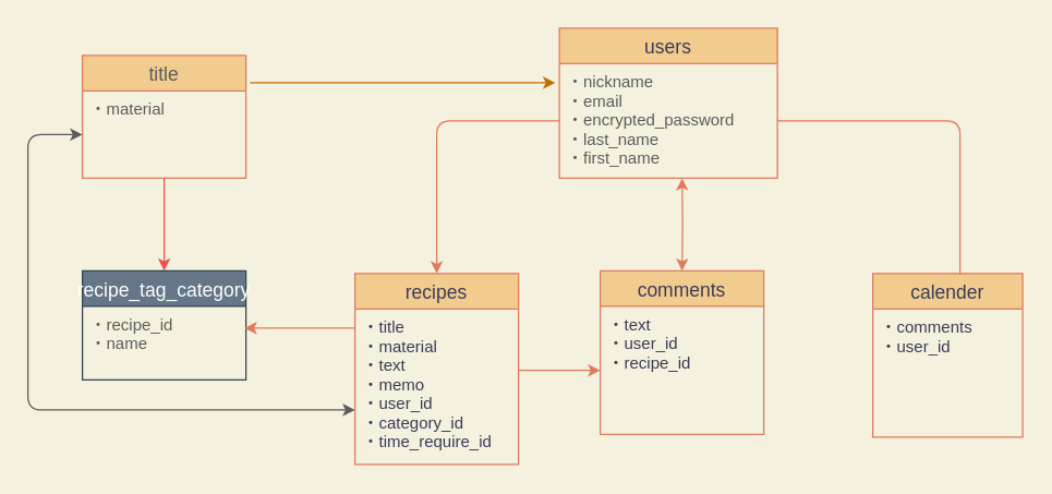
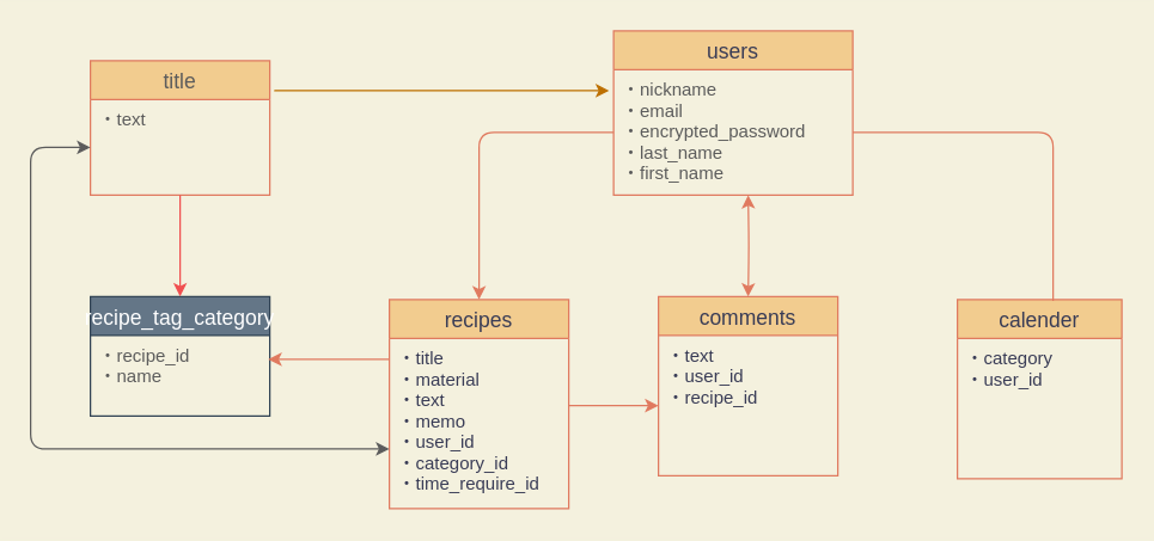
  <mxCell id="0" />
  <mxCell id="1" parent="0" />
  <mxCell id="2" value="comments" style="swimlane;fontStyle=0;childLayout=stackLayout;horizontal=1;startSize=26;horizontalStack=0;resizeParent=1;resizeParentMax=0;resizeLast=0;collapsible=1;marginBottom=0;align=center;fontSize=14;fillColor=#F2CC8F;strokeColor=#E07A5F;fontColor=#393C56;" parent="1" vertex="1"><mxGeometry x="440" y="198" width="120" height="120" as="geometry" /></mxCell>
  <mxCell id="3" value="・text&#10;・user_id&#10;・recipe_id" style="text;strokeColor=none;fillColor=none;spacingLeft=4;spacingRight=4;overflow=hidden;rotatable=0;points=[[0,0.5],[1,0.5]];portConstraint=eastwest;fontSize=12;fontColor=#393C56;" parent="2" vertex="1"><mxGeometry y="26" width="120" height="94" as="geometry" /></mxCell>
  <mxCell id="4" value="calender" style="swimlane;fontStyle=0;childLayout=stackLayout;horizontal=1;startSize=26;horizontalStack=0;resizeParent=1;resizeParentMax=0;resizeLast=0;collapsible=1;marginBottom=0;align=center;fontSize=14;fillColor=#F2CC8F;strokeColor=#E07A5F;fontColor=#393C56;" parent="1" vertex="1"><mxGeometry x="640" y="200" width="110" height="120" as="geometry" /></mxCell>
- <mxCell id="5" value="・comments&#10;・user_id" style="text;strokeColor=none;fillColor=none;spacingLeft=4;spacingRight=4;overflow=hidden;rotatable=0;points=[[0,0.5],[1,0.5]];portConstraint=eastwest;fontSize=12;fontColor=#393C56;" parent="4" vertex="1"><mxGeometry y="26" width="110" height="94" as="geometry" /></mxCell>
+ <mxCell id="5" value="・category&#10;・user_id" style="text;strokeColor=none;fillColor=none;spacingLeft=4;spacingRight=4;overflow=hidden;rotatable=0;points=[[0,0.5],[1,0.5]];portConstraint=eastwest;fontSize=12;fontColor=#393C56;" parent="4" vertex="1"><mxGeometry y="26" width="110" height="94" as="geometry" /></mxCell>
  <mxCell id="6" value="recipes" style="swimlane;fontStyle=0;childLayout=stackLayout;horizontal=1;startSize=26;horizontalStack=0;resizeParent=1;resizeParentMax=0;resizeLast=0;collapsible=1;marginBottom=0;align=center;fontSize=14;fillColor=#F2CC8F;strokeColor=#E07A5F;fontColor=#393C56;" parent="1" vertex="1"><mxGeometry x="260" y="200" width="120" height="140" as="geometry" /></mxCell>
  <mxCell id="7" value="・title&#10;・material&#10;・text&#10;・memo&#10;・user_id&#10;・category_id&#10;・time_require_id&#10;" style="text;strokeColor=none;fillColor=none;spacingLeft=4;spacingRight=4;overflow=hidden;rotatable=0;points=[[0,0.5],[1,0.5]];portConstraint=eastwest;fontSize=12;fontColor=#393C56;" parent="6" vertex="1"><mxGeometry y="26" width="120" height="114" as="geometry" /></mxCell>
  <mxCell id="8" value="users" style="swimlane;fontStyle=0;childLayout=stackLayout;horizontal=1;startSize=26;horizontalStack=0;resizeParent=1;resizeParentMax=0;resizeLast=0;collapsible=1;marginBottom=0;align=center;fontSize=14;rounded=0;sketch=0;fontColor=#393C56;strokeColor=#E07A5F;fillColor=#F2CC8F;" parent="1" vertex="1"><mxGeometry x="410" y="20" width="160" height="110" as="geometry" /></mxCell>
  <mxCell id="9" value="・nickname&#10;・email&#10;・encrypted_password&#10;・last_name&#10;・first_name" style="text;strokeColor=none;fillColor=none;spacingLeft=4;spacingRight=4;overflow=hidden;rotatable=0;points=[[0,0.5],[1,0.5]];portConstraint=eastwest;fontSize=12;fontColor=#5C5C5C;" parent="8" vertex="1"><mxGeometry y="26" width="160" height="84" as="geometry" /></mxCell>
  <mxCell id="10" style="edgeStyle=orthogonalEdgeStyle;curved=0;rounded=1;sketch=0;orthogonalLoop=1;jettySize=auto;html=1;exitX=1;exitY=0.5;exitDx=0;exitDy=0;entryX=0.582;entryY=0.008;entryDx=0;entryDy=0;entryPerimeter=0;fontColor=#5C5C5C;strokeColor=#E07A5F;fillColor=#F2CC8F;endArrow=none;endFill=0;" parent="1" source="9" target="4" edge="1"><mxGeometry relative="1" as="geometry" /></mxCell>
  <mxCell id="11" style="edgeStyle=orthogonalEdgeStyle;curved=0;rounded=1;sketch=0;orthogonalLoop=1;jettySize=auto;html=1;entryX=0.5;entryY=0;entryDx=0;entryDy=0;fontColor=#5C5C5C;endArrow=classic;endFill=1;strokeColor=#E07A5F;fillColor=#F2CC8F;startArrow=classic;startFill=1;" parent="1" target="2" edge="1"><mxGeometry relative="1" as="geometry"><mxPoint x="500" y="130" as="sourcePoint" /></mxGeometry></mxCell>
  <mxCell id="12" style="edgeStyle=orthogonalEdgeStyle;curved=0;rounded=1;sketch=0;orthogonalLoop=1;jettySize=auto;html=1;exitX=0;exitY=0.5;exitDx=0;exitDy=0;entryX=0.5;entryY=0;entryDx=0;entryDy=0;fontColor=#5C5C5C;startArrow=none;startFill=0;endArrow=classic;endFill=1;strokeColor=#E07A5F;fillColor=#F2CC8F;" parent="1" source="9" target="6" edge="1"><mxGeometry relative="1" as="geometry" /></mxCell>
  <mxCell id="13" value="title" style="swimlane;fontStyle=0;childLayout=stackLayout;horizontal=1;startSize=26;horizontalStack=0;resizeParent=1;resizeParentMax=0;resizeLast=0;collapsible=1;marginBottom=0;align=center;fontSize=14;rounded=0;sketch=0;fontColor=#5C5C5C;strokeColor=#E07A5F;fillColor=#F2CC8F;" parent="1" vertex="1"><mxGeometry x="60" y="40" width="120" height="90" as="geometry" /></mxCell>
- <mxCell id="14" value="・material" style="text;strokeColor=none;fillColor=none;spacingLeft=4;spacingRight=4;overflow=hidden;rotatable=0;points=[[0,0.5],[1,0.5]];portConstraint=eastwest;fontSize=12;fontColor=#5C5C5C;" parent="13" vertex="1"><mxGeometry y="26" width="120" height="64" as="geometry" /></mxCell>
+ <mxCell id="14" value="・text" style="text;strokeColor=none;fillColor=none;spacingLeft=4;spacingRight=4;overflow=hidden;rotatable=0;points=[[0,0.5],[1,0.5]];portConstraint=eastwest;fontSize=12;fontColor=#5C5C5C;" parent="13" vertex="1"><mxGeometry y="26" width="120" height="64" as="geometry" /></mxCell>
  <mxCell id="15" value="recipe_tag_category" style="swimlane;fontStyle=0;childLayout=stackLayout;horizontal=1;startSize=26;horizontalStack=0;resizeParent=1;resizeParentMax=0;resizeLast=0;collapsible=1;marginBottom=0;align=center;fontSize=14;rounded=0;sketch=0;fontColor=#ffffff;strokeColor=#314354;fillColor=#647687;" parent="1" vertex="1"><mxGeometry x="60" y="198" width="120" height="80" as="geometry" /></mxCell>
  <mxCell id="16" value="・recipe_id&#10;・name" style="text;strokeColor=none;fillColor=none;spacingLeft=4;spacingRight=4;overflow=hidden;rotatable=0;points=[[0,0.5],[1,0.5]];portConstraint=eastwest;fontSize=12;fontColor=#5C5C5C;" parent="15" vertex="1"><mxGeometry y="26" width="120" height="54" as="geometry" /></mxCell>
  <mxCell id="17" style="edgeStyle=orthogonalEdgeStyle;curved=0;rounded=1;sketch=0;orthogonalLoop=1;jettySize=auto;html=1;fontColor=#5C5C5C;startArrow=none;startFill=0;endArrow=classic;endFill=1;strokeColor=#E07A5F;fillColor=#F2CC8F;entryX=0;entryY=0.5;entryDx=0;entryDy=0;" parent="1" target="3" edge="1"><mxGeometry relative="1" as="geometry"><mxPoint x="430" y="273" as="targetPoint" /><mxPoint x="380" y="271" as="sourcePoint" /><Array as="points"><mxPoint x="380" y="271" /></Array></mxGeometry></mxCell>
  <mxCell id="18" style="edgeStyle=orthogonalEdgeStyle;curved=0;rounded=1;sketch=0;orthogonalLoop=1;jettySize=auto;html=1;fontColor=#5C5C5C;startArrow=none;startFill=0;endArrow=classic;endFill=1;strokeColor=#E07A5F;fillColor=#F2CC8F;" parent="1" edge="1"><mxGeometry relative="1" as="geometry"><mxPoint x="260" y="240" as="sourcePoint" /><mxPoint x="179" y="240" as="targetPoint" /><Array as="points"><mxPoint x="260" y="240" /><mxPoint x="179" y="240" /></Array></mxGeometry></mxCell>
  <mxCell id="19" style="edgeStyle=orthogonalEdgeStyle;curved=0;rounded=1;sketch=0;orthogonalLoop=1;jettySize=auto;html=1;entryX=0;entryY=0.5;entryDx=0;entryDy=0;fontColor=#5C5C5C;startArrow=classic;startFill=1;endArrow=classic;endFill=1;fillColor=#F2CC8F;strokeColor=#5C5C5C;" parent="1" target="14" edge="1"><mxGeometry relative="1" as="geometry"><mxPoint x="260" y="300" as="sourcePoint" /><Array as="points"><mxPoint x="260" y="300" /><mxPoint x="20" y="300" /><mxPoint x="20" y="98" /></Array></mxGeometry></mxCell>
  <mxCell id="20" style="edgeStyle=orthogonalEdgeStyle;curved=0;rounded=1;sketch=0;orthogonalLoop=1;jettySize=auto;html=1;fontColor=#5C5C5C;startArrow=none;startFill=0;endArrow=classic;endFill=1;strokeColor=#BD7000;fillColor=#f0a30a;" parent="1" edge="1"><mxGeometry relative="1" as="geometry"><mxPoint x="190" y="60" as="sourcePoint" /><mxPoint x="407" y="60" as="targetPoint" /><Array as="points"><mxPoint x="180" y="60" /></Array></mxGeometry></mxCell>
  <mxCell id="21" style="edgeStyle=orthogonalEdgeStyle;rounded=1;orthogonalLoop=1;jettySize=auto;html=1;strokeColor=#F04F4F;" edge="1" parent="1"><mxGeometry relative="1" as="geometry"><mxPoint x="120" y="198" as="targetPoint" /><mxPoint x="120" y="130" as="sourcePoint" /><Array as="points"><mxPoint x="120" y="130" /></Array></mxGeometry></mxCell>
